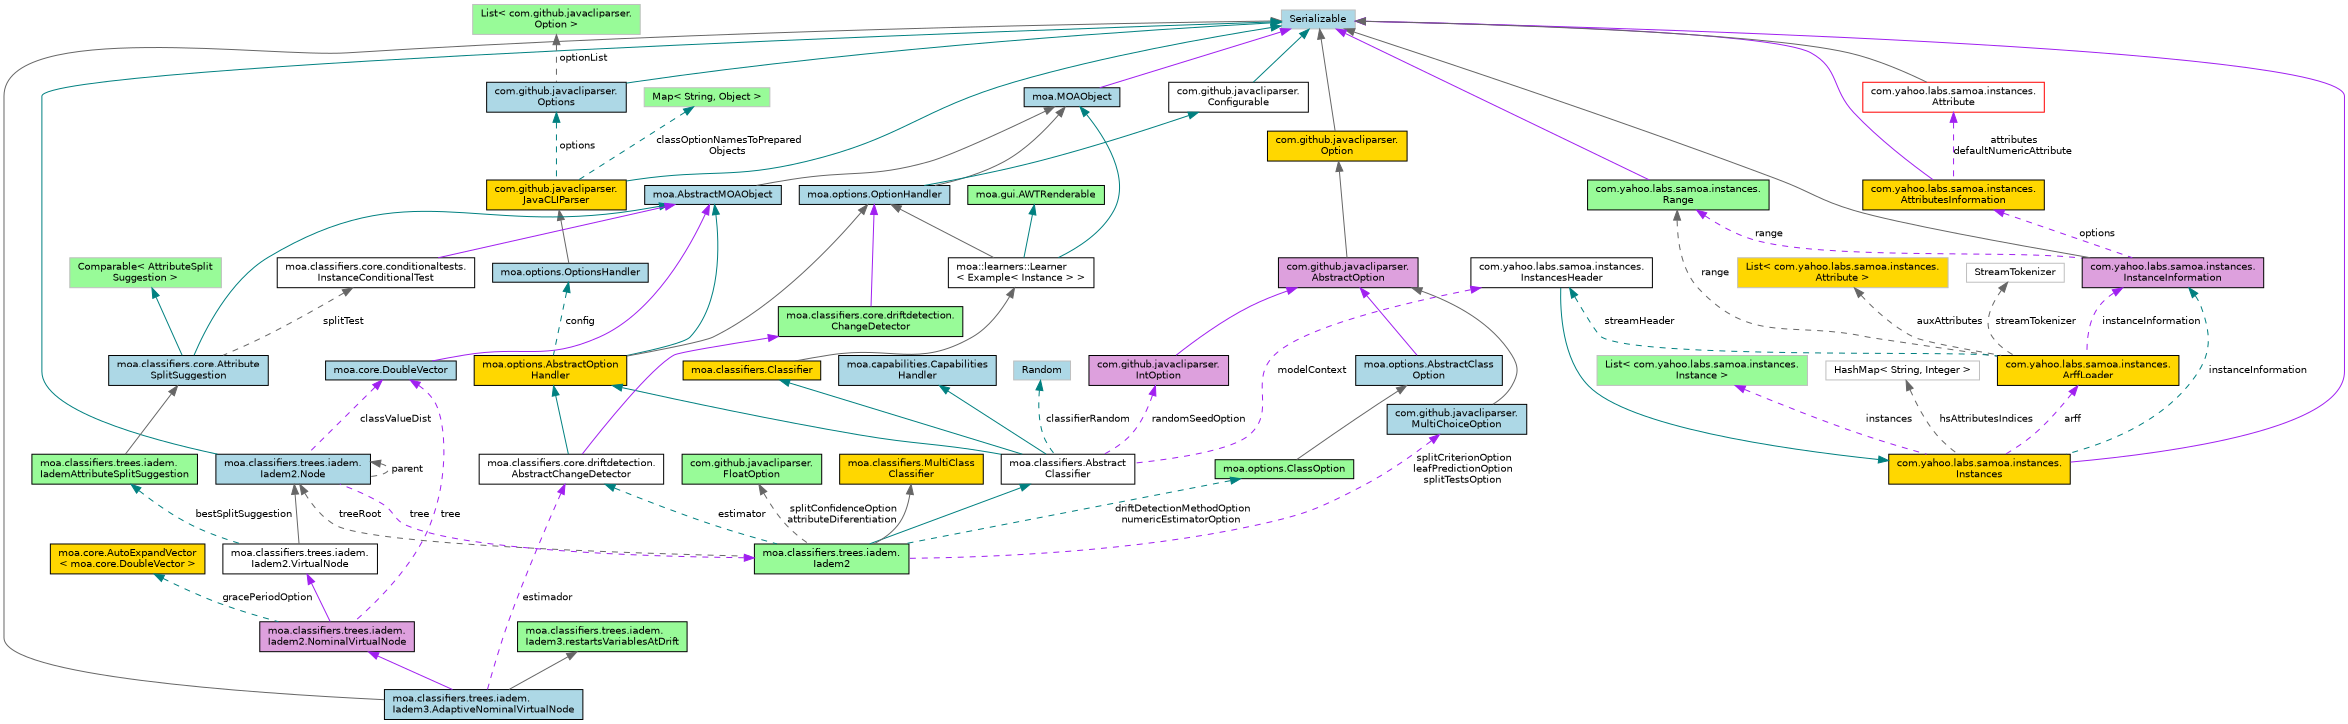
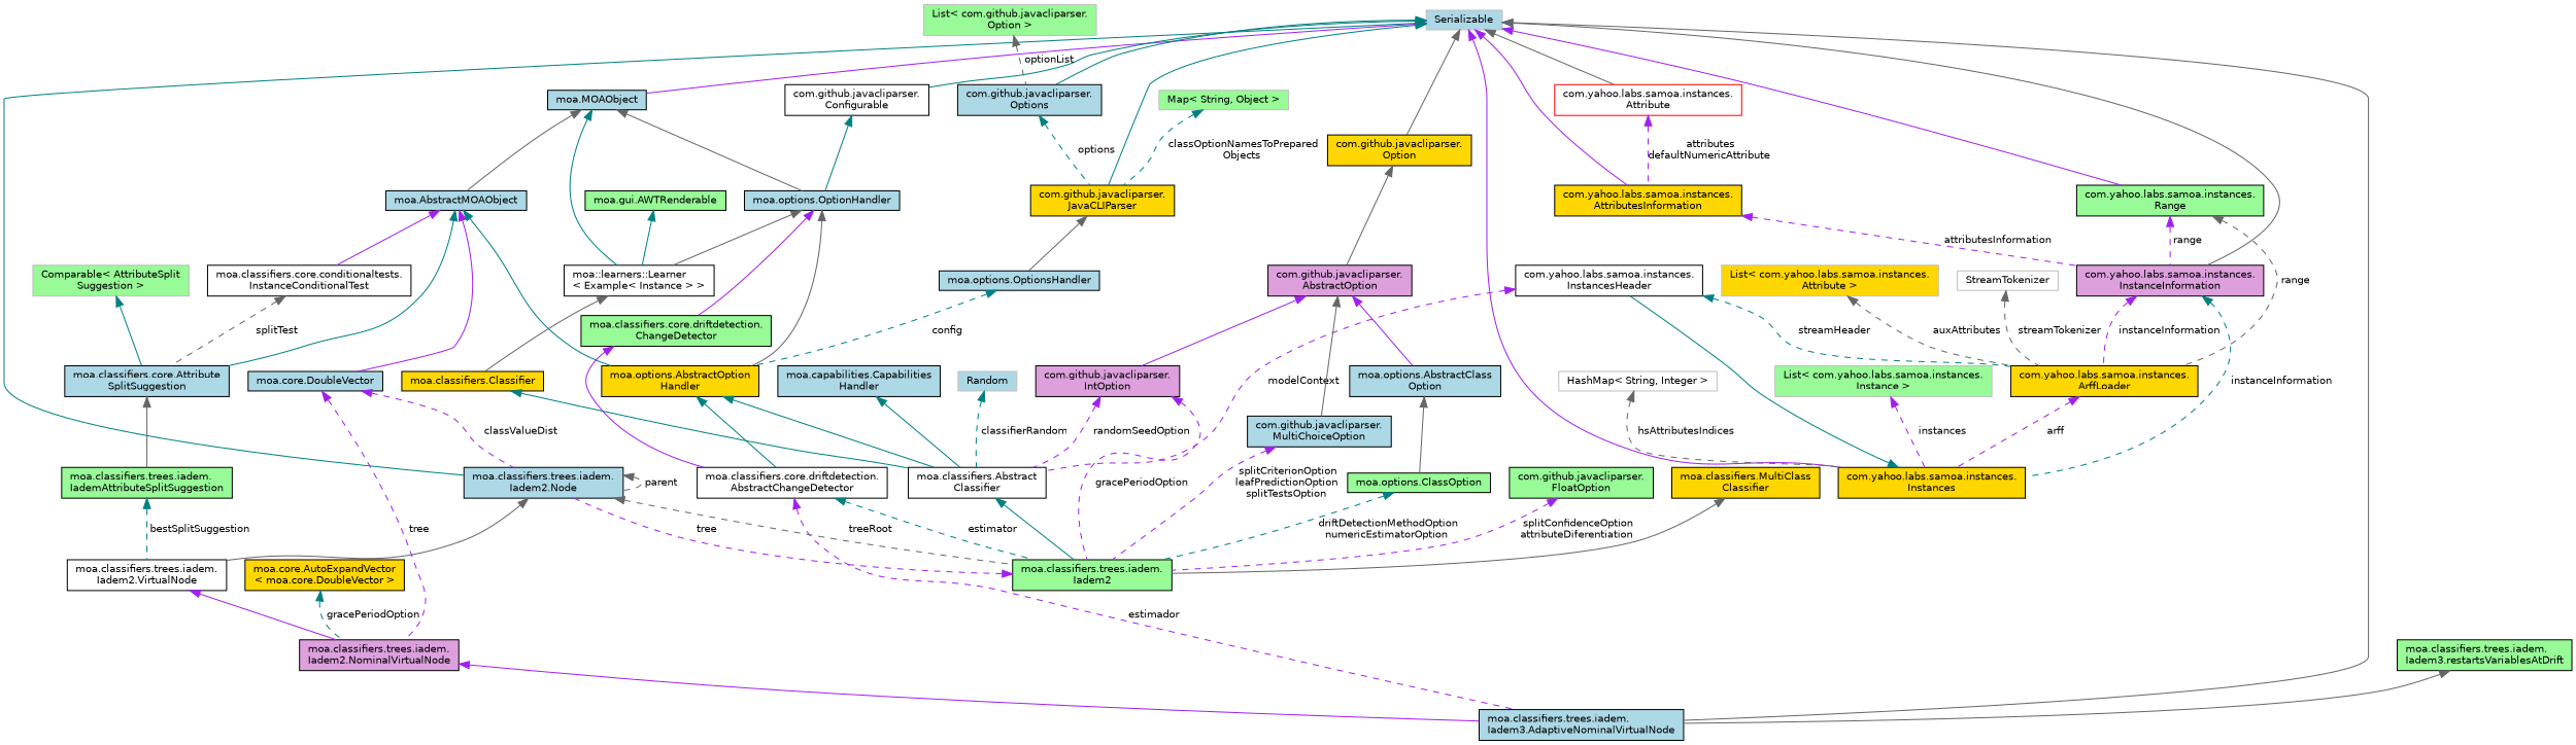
  digraph {
    rankdir=TB
    node [color=black fillcolor=lightblue fontname=Helvetica fontsize=10 shape=record style=filled]
    edge [color=purple dir=back fontname=Helvetica fontsize=10 labelfontname=Helvetica labelfontsize=10 style=solid]
    n1 [fontcolor=black height=0.2 label="moa.classifiers.trees.iadem.\lIadem3.AdaptiveNominalVirtualNode" width=0.4]
    n2 [fillcolor=plum height=0.2 label="moa.classifiers.trees.iadem.\lIadem2.NominalVirtualNode" width=0.4]
    n3 [fillcolor=white height=0.2 label="moa.classifiers.trees.iadem.\lIadem2.VirtualNode" width=0.4]
    n4 [height=0.2 label="moa.classifiers.trees.iadem.\lIadem2.Node" width=0.4]
    n5 [fillcolor=palegreen height=0.2 label="moa.classifiers.trees.iadem.\lIadem2" width=0.4]
    n6 [color=grey75 height=0.2 label=Serializable width=0.4]
    n7 [height=0.2 label="moa.MOAObject" width=0.4]
    n8 [fillcolor=white height=0.2 label="com.github.javacliparser.\lConfigurable" width=0.4]
    n9 [fillcolor=gold height=0.2 label="com.github.javacliparser.\lJavaCLIParser" width=0.4]
    n10 [height=0.2 label="com.github.javacliparser.\lOptions" width=0.4]
    n11 [fillcolor=gold height=0.2 label="com.yahoo.labs.samoa.instances.\lInstances" width=0.4]
    n12 [fillcolor=plum height=0.2 label="com.yahoo.labs.samoa.instances.\lInstanceInformation" width=0.4]
    n13 [fillcolor=gold height=0.2 label="com.yahoo.labs.samoa.instances.\lAttributesInformation" width=0.4]
    n14 [color=red fillcolor=white height=0.2 label="com.yahoo.labs.samoa.instances.\lAttribute" width=0.4]
    n15 [fillcolor=palegreen height=0.2 label="com.yahoo.labs.samoa.instances.\lRange" width=0.4]
    n16 [fillcolor=gold height=0.2 label="com.github.javacliparser.\lOption" width=0.4]
    n17 [height=0.2 label="moa.AbstractMOAObject" width=0.4]
    n18 [height=0.2 label="moa.options.OptionHandler" width=0.4]
    n19 [fillcolor=white height=0.2 label="moa::learners::Learner\l\< Example\< Instance \> \>" width=0.4]
    n20 [height=0.2 label="moa.options.OptionsHandler" width=0.4]
    n21 [fillcolor=white height=0.2 label="com.yahoo.labs.samoa.instances.\lInstancesHeader" width=0.4]
    n22 [fillcolor=gold height=0.2 label="com.yahoo.labs.samoa.instances.\lArffLoader" width=0.4]
    n23 [fillcolor=plum height=0.2 label="com.github.javacliparser.\lAbstractOption" width=0.4]
    n24 [height=0.2 label="moa.core.DoubleVector" width=0.4]
    n25 [fillcolor=gold height=0.2 label="moa.options.AbstractOption\lHandler" width=0.4]
    n26 [height=0.2 label="moa.classifiers.core.Attribute\lSplitSuggestion" width=0.4]
    n27 [fillcolor=white height=0.2 label="moa.classifiers.core.conditionaltests.\lInstanceConditionalTest" width=0.4]
    n28 [fillcolor=white height=0.2 label="moa.classifiers.Abstract\lClassifier" width=0.4]
    n29 [fillcolor=white height=0.2 label="moa.classifiers.core.driftdetection.\lAbstractChangeDetector" width=0.4]
    n30 [fillcolor=palegreen height=0.2 label="moa.classifiers.trees.iadem.\lIademAttributeSplitSuggestion" width=0.4]
    n31 [fillcolor=palegreen height=0.2 label="moa.classifiers.core.driftdetection.\lChangeDetector" width=0.4]
    n32 [fillcolor=gold height=0.2 label="moa.classifiers.Classifier" width=0.4]
    n33 [color=grey75 fillcolor=palegreen height=0.2 label="List\< com.github.javacliparser.\lOption \>" width=0.4]
    n34 [color=grey75 fillcolor=palegreen height=0.2 label="Map\< String, Object \>" width=0.4]
    n35 [fillcolor=palegreen height=0.2 label="moa.gui.AWTRenderable" width=0.4]
    n36 [height=0.2 label="moa.capabilities.Capabilities\lHandler" width=0.4]
    n37 [color=grey75 fillcolor=gold height=0.2 label="List\< com.yahoo.labs.samoa.instances.\lAttribute \>" width=0.4]
    n38 [color=grey75 fillcolor=white height=0.2 label=StreamTokenizer width=0.4]
    n39 [color=grey75 fillcolor=palegreen height=0.2 label="List\< com.yahoo.labs.samoa.instances.\lInstance \>" width=0.4]
    n40 [color=grey75 fillcolor=white height=0.2 label="HashMap\< String, Integer \>" width=0.4]
    n41 [fillcolor=plum height=0.2 label="com.github.javacliparser.\lIntOption" width=0.4]
    n42 [height=0.2 label="com.github.javacliparser.\lMultiChoiceOption" width=0.4]
    n43 [height=0.2 label="moa.options.AbstractClass\lOption" width=0.4]
    n44 [fillcolor=palegreen height=0.2 label="moa.options.ClassOption" width=0.4]
    n45 [fillcolor=palegreen height=0.2 label="com.github.javacliparser.\lFloatOption" width=0.4]
    n46 [color=grey75 height=0.2 label=Random width=0.4]
    n47 [fillcolor=gold height=0.2 label="moa.classifiers.MultiClass\lClassifier" width=0.4]
    n48 [color=grey75 fillcolor=palegreen height=0.2 label="Comparable\< AttributeSplit\lSuggestion \>" width=0.4]
    n49 [fillcolor=gold height=0.2 label="moa.core.AutoExpandVector\l\< moa.core.DoubleVector \>" width=0.4]
    n50 [fillcolor=palegreen height=0.2 label="moa.classifiers.trees.iadem.\lIadem3.restartsVariablesAtDrift" width=0.4]
    n2 -> n1
    n3 -> n2
    n4 -> n3 [color=gray40]
    n4 -> n4 [color=gray40 label=" parent" style=dashed]
    n4 -> n5 [color=gray40 label=" treeRoot" style=dashed]
    n5 -> n4 [label=" tree" style=dashed]
    n6 -> n1 [color=gray40]
    n6 -> n4 [color=teal]
    n6 -> n7
    n6 -> n8 [color=teal]
    n6 -> n9 [color=teal]
    n6 -> n10 [color=teal]
    n6 -> n11
    n6 -> n12 [color=gray40]
    n6 -> n13
    n6 -> n14 [color=gray40]
    n6 -> n15
    n6 -> n16 [color=gray40]
    n7 -> n17 [color=gray40]
    n7 -> n18 [color=gray40]
    n7 -> n19 [color=teal]
    n8 -> n18 [color=teal]
    n9 -> n20 [color=gray40]
    n10 -> n9 [color=teal label=" options" style=dashed]
    n11 -> n21 [color=teal]
    n12 -> n11 [color=teal label=" instanceInformation" style=dashed]
    n12 -> n22 [label=" instanceInformation" style=dashed]
-   n13 -> n12 [label=" options" style=dashed]
+   n13 -> n12 [label=" attributesInformation" style=dashed]
    n14 -> n13 [label=" attributes\ndefaultNumericAttribute" style=dashed]
    n15 -> n12 [label=" range" style=dashed]
    n15 -> n22 [color=gray40 label=" range" style=dashed]
    n16 -> n23 [color=gray40]
    n17 -> n24
    n17 -> n25 [color=teal]
    n17 -> n26 [color=teal]
    n17 -> n27
    n18 -> n19 [color=gray40]
    n18 -> n25 [color=gray40]
    n18 -> n31
    n19 -> n32 [color=gray40]
    n20 -> n25 [color=teal label=" config" style=dashed]
    n21 -> n22 [color=teal label=" streamHeader" style=dashed]
    n21 -> n28 [label=" modelContext" style=dashed]
    n22 -> n11 [label=" arff" style=dashed]
    n23 -> n41
    n23 -> n42 [color=gray40]
    n23 -> n43
    n24 -> n2 [label=" tree" style=dashed]
    n24 -> n4 [label=" classValueDist" style=dashed]
    n25 -> n28 [color=teal]
    n25 -> n29 [color=teal]
    n26 -> n30 [color=gray40]
    n27 -> n26 [color=gray40 label=" splitTest" style=dashed]
    n28 -> n5 [color=teal]
    n29 -> n1 [label=" estimador" style=dashed]
    n29 -> n5 [color=teal label=" estimator" style=dashed]
    n30 -> n3 [color=teal label=" bestSplitSuggestion" style=dashed]
    n31 -> n29
    n32 -> n28 [color=teal]
    n33 -> n10 [color=gray40 label=" optionList" style=dashed]
    n34 -> n9 [color=teal label=" classOptionNamesToPrepared\lObjects" style=dashed]
    n35 -> n19 [color=teal]
    n36 -> n28 [color=teal]
    n37 -> n22 [color=gray40 label=" auxAttributes" style=dashed]
    n38 -> n22 [color=gray40 label=" streamTokenizer" style=dashed]
    n39 -> n11 [label=" instances" style=dashed]
    n40 -> n11 [color=gray40 label=" hsAttributesIndices" style=dashed]
+   n41 -> n5 [label=" gracePeriodOption" style=dashed]
    n41 -> n28 [label=" randomSeedOption" style=dashed]
    n42 -> n5 [label=" splitCriterionOption\nleafPredictionOption\nsplitTestsOption" style=dashed]
    n43 -> n44 [color=gray40]
    n44 -> n5 [color=teal label=" driftDetectionMethodOption\nnumericEstimatorOption" style=dashed]
-   n45 -> n5 [color=gray40 label=" splitConfidenceOption\nattributeDiferentiation" style=dashed]
+   n45 -> n5 [label=" splitConfidenceOption\nattributeDiferentiation" style=dashed]
    n46 -> n28 [color=teal label=" classifierRandom" style=dashed]
    n47 -> n5 [color=gray40]
    n48 -> n26 [color=teal]
    n49 -> n2 [color=teal label=" gracePeriodOption" style=dashed]
    n50 -> n1 [color=gray40]
  }
